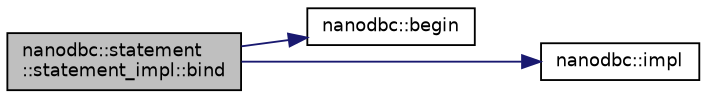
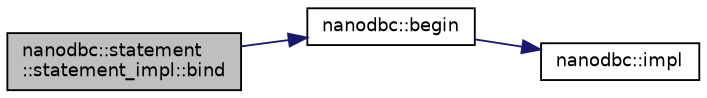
  digraph {
    rankdir=LR
    node [color=black fillcolor=white fontname=Helvetica fontsize=10 shape=record style=filled]
    edge [color=midnightblue fontname=Helvetica fontsize=10 labelfontname=Helvetica labelfontsize=10 style=solid]
    n1 [fillcolor=grey75 fontcolor=black height=0.2 label="nanodbc::statement\l::statement_impl::bind" width=0.4]
    n2 [height=0.2 label="nanodbc::begin" width=0.4]
    n3 [height=0.2 label="nanodbc::impl" width=0.4]
    n1 -> n2
-   n1 -> n3
+   n2 -> n3
  }
